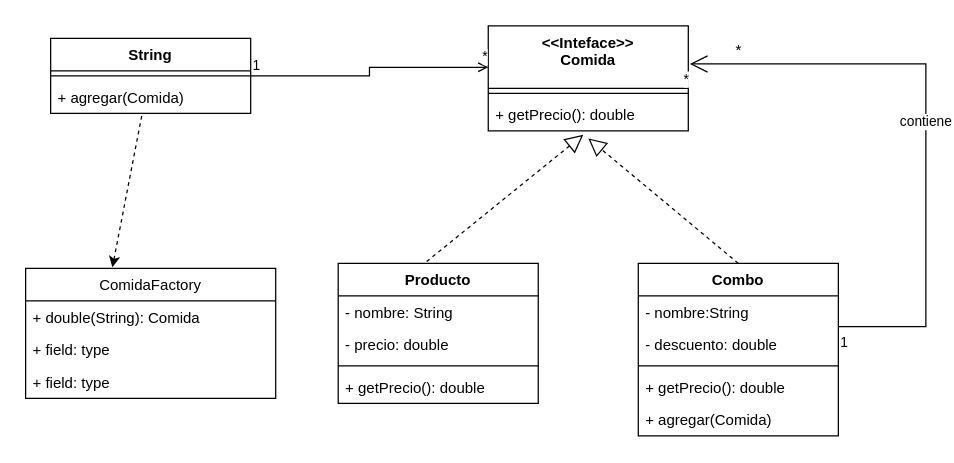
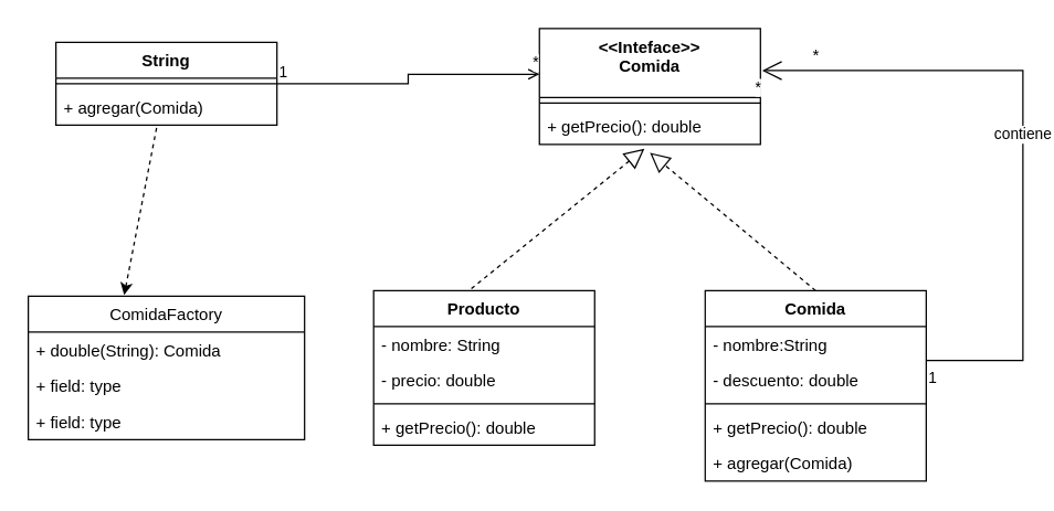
  <mxCell id="0" />
  <mxCell id="1" parent="0" />
  <mxCell id="2" value="&lt;&lt;Inteface&gt;&gt;&#10;Comida" style="swimlane;fontStyle=1;align=center;verticalAlign=top;childLayout=stackLayout;horizontal=1;startSize=50;horizontalStack=0;resizeParent=1;resizeParentMax=0;resizeLast=0;collapsible=1;marginBottom=0;" vertex="1" parent="1"><mxGeometry x="390" y="20" width="160" height="84" as="geometry" /></mxCell>
  <mxCell id="3" value="" style="line;strokeWidth=1;fillColor=none;align=left;verticalAlign=middle;spacingTop=-1;spacingLeft=3;spacingRight=3;rotatable=0;labelPosition=right;points=[];portConstraint=eastwest;" vertex="1" parent="2"><mxGeometry y="50" width="160" height="8" as="geometry" /></mxCell>
  <mxCell id="4" value="+ getPrecio(): double" style="text;strokeColor=none;fillColor=none;align=left;verticalAlign=top;spacingLeft=4;spacingRight=4;overflow=hidden;rotatable=0;points=[[0,0.5],[1,0.5]];portConstraint=eastwest;" vertex="1" parent="2"><mxGeometry y="58" width="160" height="26" as="geometry" /></mxCell>
  <mxCell id="5" value="Producto" style="swimlane;fontStyle=1;align=center;verticalAlign=top;childLayout=stackLayout;horizontal=1;startSize=26;horizontalStack=0;resizeParent=1;resizeParentMax=0;resizeLast=0;collapsible=1;marginBottom=0;" vertex="1" parent="1"><mxGeometry x="270" y="210" width="160" height="112" as="geometry" /></mxCell>
  <mxCell id="6" value="- nombre: String" style="text;strokeColor=none;fillColor=none;align=left;verticalAlign=top;spacingLeft=4;spacingRight=4;overflow=hidden;rotatable=0;points=[[0,0.5],[1,0.5]];portConstraint=eastwest;" vertex="1" parent="5"><mxGeometry y="26" width="160" height="26" as="geometry" /></mxCell>
  <mxCell id="7" value="- precio: double" style="text;strokeColor=none;fillColor=none;align=left;verticalAlign=top;spacingLeft=4;spacingRight=4;overflow=hidden;rotatable=0;points=[[0,0.5],[1,0.5]];portConstraint=eastwest;" vertex="1" parent="5"><mxGeometry y="52" width="160" height="26" as="geometry" /></mxCell>
  <mxCell id="8" value="" style="line;strokeWidth=1;fillColor=none;align=left;verticalAlign=middle;spacingTop=-1;spacingLeft=3;spacingRight=3;rotatable=0;labelPosition=right;points=[];portConstraint=eastwest;" vertex="1" parent="5"><mxGeometry y="78" width="160" height="8" as="geometry" /></mxCell>
  <mxCell id="9" value="+ getPrecio(): double" style="text;strokeColor=none;fillColor=none;align=left;verticalAlign=top;spacingLeft=4;spacingRight=4;overflow=hidden;rotatable=0;points=[[0,0.5],[1,0.5]];portConstraint=eastwest;" vertex="1" parent="5"><mxGeometry y="86" width="160" height="26" as="geometry" /></mxCell>
- <mxCell id="10" value="Combo" style="swimlane;fontStyle=1;align=center;verticalAlign=top;childLayout=stackLayout;horizontal=1;startSize=26;horizontalStack=0;resizeParent=1;resizeParentMax=0;resizeLast=0;collapsible=1;marginBottom=0;" vertex="1" parent="1"><mxGeometry x="510" y="210" width="160" height="138" as="geometry" /></mxCell>
+ <mxCell id="10" value="Comida" style="swimlane;fontStyle=1;align=center;verticalAlign=top;childLayout=stackLayout;horizontal=1;startSize=26;horizontalStack=0;resizeParent=1;resizeParentMax=0;resizeLast=0;collapsible=1;marginBottom=0;" vertex="1" parent="1"><mxGeometry x="510" y="210" width="160" height="138" as="geometry" /></mxCell>
  <mxCell id="11" value="- nombre:String" style="text;strokeColor=none;fillColor=none;align=left;verticalAlign=top;spacingLeft=4;spacingRight=4;overflow=hidden;rotatable=0;points=[[0,0.5],[1,0.5]];portConstraint=eastwest;" vertex="1" parent="10"><mxGeometry y="26" width="160" height="26" as="geometry" /></mxCell>
  <mxCell id="12" value="- descuento: double" style="text;strokeColor=none;fillColor=none;align=left;verticalAlign=top;spacingLeft=4;spacingRight=4;overflow=hidden;rotatable=0;points=[[0,0.5],[1,0.5]];portConstraint=eastwest;" vertex="1" parent="10"><mxGeometry y="52" width="160" height="26" as="geometry" /></mxCell>
  <mxCell id="13" value="" style="line;strokeWidth=1;fillColor=none;align=left;verticalAlign=middle;spacingTop=-1;spacingLeft=3;spacingRight=3;rotatable=0;labelPosition=right;points=[];portConstraint=eastwest;" vertex="1" parent="10"><mxGeometry y="78" width="160" height="8" as="geometry" /></mxCell>
  <mxCell id="14" value="+ getPrecio(): double" style="text;strokeColor=none;fillColor=none;align=left;verticalAlign=top;spacingLeft=4;spacingRight=4;overflow=hidden;rotatable=0;points=[[0,0.5],[1,0.5]];portConstraint=eastwest;" vertex="1" parent="10"><mxGeometry y="86" width="160" height="26" as="geometry" /></mxCell>
  <mxCell id="15" value="+ agregar(Comida)" style="text;strokeColor=none;fillColor=none;align=left;verticalAlign=top;spacingLeft=4;spacingRight=4;overflow=hidden;rotatable=0;points=[[0,0.5],[1,0.5]];portConstraint=eastwest;" vertex="1" parent="10"><mxGeometry y="112" width="160" height="26" as="geometry" /></mxCell>
  <mxCell id="16" value="String" style="swimlane;fontStyle=1;align=center;verticalAlign=top;childLayout=stackLayout;horizontal=1;startSize=26;horizontalStack=0;resizeParent=1;resizeParentMax=0;resizeLast=0;collapsible=1;marginBottom=0;" vertex="1" parent="1"><mxGeometry x="40" y="30" width="160" height="60" as="geometry" /></mxCell>
  <mxCell id="17" value="" style="line;strokeWidth=1;fillColor=none;align=left;verticalAlign=middle;spacingTop=-1;spacingLeft=3;spacingRight=3;rotatable=0;labelPosition=right;points=[];portConstraint=eastwest;" vertex="1" parent="16"><mxGeometry y="26" width="160" height="8" as="geometry" /></mxCell>
  <mxCell id="18" value="+ agregar(Comida)" style="text;strokeColor=none;fillColor=none;align=left;verticalAlign=top;spacingLeft=4;spacingRight=4;overflow=hidden;rotatable=0;points=[[0,0.5],[1,0.5]];portConstraint=eastwest;" vertex="1" parent="16"><mxGeometry y="34" width="160" height="26" as="geometry" /></mxCell>
  <mxCell id="19" value="" style="endArrow=block;dashed=1;endFill=0;endSize=12;html=1;rounded=0;entryX=0.475;entryY=1.122;entryDx=0;entryDy=0;entryPerimeter=0;exitX=0.442;exitY=-0.013;exitDx=0;exitDy=0;exitPerimeter=0;" edge="1" parent="1" source="5" target="4"><mxGeometry width="160" relative="1" as="geometry"><mxPoint x="330" y="250" as="sourcePoint" /><mxPoint x="490" y="250" as="targetPoint" /></mxGeometry></mxCell>
  <mxCell id="20" value="" style="endArrow=block;dashed=1;endFill=0;endSize=12;html=1;rounded=0;exitX=0.5;exitY=0;exitDx=0;exitDy=0;" edge="1" parent="1" source="10"><mxGeometry width="160" relative="1" as="geometry"><mxPoint x="330" y="250" as="sourcePoint" /><mxPoint x="470" y="110" as="targetPoint" /></mxGeometry></mxCell>
  <mxCell id="21" value="contiene" style="endArrow=open;html=1;endSize=12;startArrow=none;startSize=14;startFill=0;edgeStyle=orthogonalEdgeStyle;rounded=0;exitX=1;exitY=-0.058;exitDx=0;exitDy=0;exitPerimeter=0;entryX=1.008;entryY=0.363;entryDx=0;entryDy=0;entryPerimeter=0;" edge="1" parent="1" source="12" target="2"><mxGeometry relative="1" as="geometry"><mxPoint x="330" y="250" as="sourcePoint" /><mxPoint x="490" y="250" as="targetPoint" /><Array as="points"><mxPoint x="740" y="261" /><mxPoint x="740" y="51" /></Array></mxGeometry></mxCell>
  <mxCell id="22" value="1" style="edgeLabel;resizable=0;html=1;align=left;verticalAlign=top;" connectable="0" vertex="1" parent="21"><mxGeometry x="-1" relative="1" as="geometry" /></mxCell>
  <mxCell id="23" value="*" style="edgeLabel;resizable=0;html=1;align=right;verticalAlign=top;" connectable="0" vertex="1" parent="21"><mxGeometry x="1" relative="1" as="geometry" /></mxCell>
  <mxCell id="24" value="*" style="text;html=1;align=center;verticalAlign=middle;resizable=0;points=[];autosize=1;strokeColor=none;fillColor=none;" vertex="1" parent="1"><mxGeometry x="580" y="30" width="20" height="20" as="geometry" /></mxCell>
  <mxCell id="25" value="" style="endArrow=open;html=1;edgeStyle=orthogonalEdgeStyle;rounded=0;exitX=1;exitY=0.5;exitDx=0;exitDy=0;entryX=0;entryY=0.395;entryDx=0;entryDy=0;entryPerimeter=0;startArrow=none;startFill=0;endFill=0;" edge="1" parent="1" source="16" target="2"><mxGeometry relative="1" as="geometry"><mxPoint x="170" y="57.84" as="sourcePoint" /><mxPoint x="360" y="40.004" as="targetPoint" /></mxGeometry></mxCell>
  <mxCell id="26" value="1" style="edgeLabel;resizable=0;html=1;align=left;verticalAlign=bottom;" connectable="0" vertex="1" parent="25"><mxGeometry x="-1" relative="1" as="geometry" /></mxCell>
  <mxCell id="27" value="*" style="edgeLabel;resizable=0;html=1;align=right;verticalAlign=bottom;" connectable="0" vertex="1" parent="25"><mxGeometry x="1" relative="1" as="geometry" /></mxCell>
  <mxCell id="28" value="ComidaFactory" style="swimlane;fontStyle=0;childLayout=stackLayout;horizontal=1;startSize=26;fillColor=none;horizontalStack=0;resizeParent=1;resizeParentMax=0;resizeLast=0;collapsible=1;marginBottom=0;" vertex="1" parent="1"><mxGeometry x="20" y="214" width="200" height="104" as="geometry" /></mxCell>
  <mxCell id="29" value="+ double(String): Comida" style="text;strokeColor=none;fillColor=none;align=left;verticalAlign=top;spacingLeft=4;spacingRight=4;overflow=hidden;rotatable=0;points=[[0,0.5],[1,0.5]];portConstraint=eastwest;" vertex="1" parent="28"><mxGeometry y="26" width="200" height="26" as="geometry" /></mxCell>
  <mxCell id="30" value="+ field: type" style="text;strokeColor=none;fillColor=none;align=left;verticalAlign=top;spacingLeft=4;spacingRight=4;overflow=hidden;rotatable=0;points=[[0,0.5],[1,0.5]];portConstraint=eastwest;" vertex="1" parent="28"><mxGeometry y="52" width="200" height="26" as="geometry" /></mxCell>
  <mxCell id="31" value="+ field: type" style="text;strokeColor=none;fillColor=none;align=left;verticalAlign=top;spacingLeft=4;spacingRight=4;overflow=hidden;rotatable=0;points=[[0,0.5],[1,0.5]];portConstraint=eastwest;" vertex="1" parent="28"><mxGeometry y="78" width="200" height="26" as="geometry" /></mxCell>
  <mxCell id="32" value="" style="endArrow=none;dashed=1;endFill=0;endSize=12;html=1;rounded=0;entryX=0.458;entryY=0.994;entryDx=0;entryDy=0;entryPerimeter=0;exitX=0.347;exitY=-0.008;exitDx=0;exitDy=0;exitPerimeter=0;startArrow=classic;startFill=1;" edge="1" parent="1" source="28" target="18"><mxGeometry width="160" relative="1" as="geometry"><mxPoint x="330" y="250" as="sourcePoint" /><mxPoint x="490" y="250" as="targetPoint" /></mxGeometry></mxCell>
